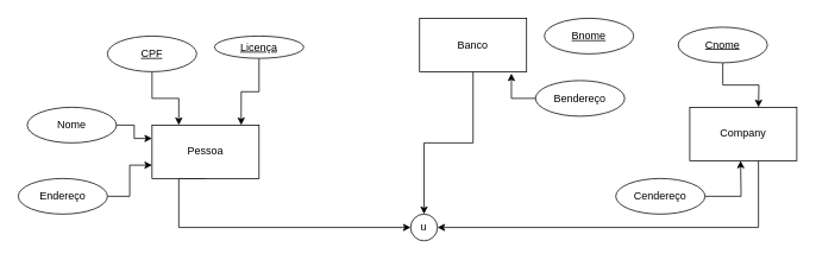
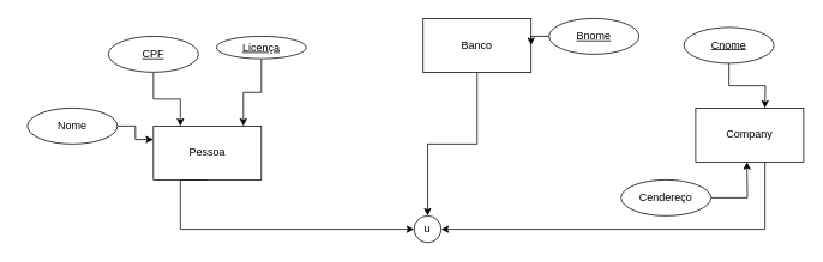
  <mxCell id="0" />
  <mxCell id="1" parent="0" />
  <mxCell id="2" style="edgeStyle=orthogonalEdgeStyle;rounded=0;orthogonalLoop=1;jettySize=auto;html=1;exitX=0.5;exitY=1;exitDx=0;exitDy=0;entryX=0;entryY=0.5;entryDx=0;entryDy=0;" edge="1" parent="1" source="3" target="8"><mxGeometry relative="1" as="geometry"><Array as="points"><mxPoint x="200" y="255" /></Array></mxGeometry></mxCell>
  <mxCell id="3" value="Pessoa" style="rounded=0;whiteSpace=wrap;html=1;" vertex="1" parent="1"><mxGeometry x="170" y="140" width="120" height="60" as="geometry" /></mxCell>
  <mxCell id="4" style="edgeStyle=orthogonalEdgeStyle;rounded=0;orthogonalLoop=1;jettySize=auto;html=1;exitX=0.5;exitY=1;exitDx=0;exitDy=0;entryX=0.5;entryY=0;entryDx=0;entryDy=0;" edge="1" parent="1" source="5" target="8"><mxGeometry relative="1" as="geometry" /></mxCell>
  <mxCell id="5" value="Banco" style="rounded=0;whiteSpace=wrap;html=1;" vertex="1" parent="1"><mxGeometry x="470" y="20" width="120" height="60" as="geometry" /></mxCell>
  <mxCell id="6" style="edgeStyle=orthogonalEdgeStyle;rounded=0;orthogonalLoop=1;jettySize=auto;html=1;entryX=1;entryY=0.5;entryDx=0;entryDy=0;exitX=0.5;exitY=1;exitDx=0;exitDy=0;" edge="1" parent="1" target="8"><mxGeometry relative="1" as="geometry"><mxPoint x="850" y="180" as="sourcePoint" /><Array as="points"><mxPoint x="850" y="255" /></Array></mxGeometry></mxCell>
  <mxCell id="7" value="Company" style="rounded=0;whiteSpace=wrap;html=1;" vertex="1" parent="1"><mxGeometry x="773" y="120" width="120" height="60" as="geometry" /></mxCell>
  <mxCell id="8" value="u" style="ellipse;whiteSpace=wrap;html=1;aspect=fixed;" vertex="1" parent="1"><mxGeometry x="460" y="240" width="30" height="30" as="geometry" /></mxCell>
  <mxCell id="9" style="edgeStyle=orthogonalEdgeStyle;rounded=0;orthogonalLoop=1;jettySize=auto;html=1;exitX=0.5;exitY=1;exitDx=0;exitDy=0;entryX=0.833;entryY=0;entryDx=0;entryDy=0;entryPerimeter=0;" edge="1" parent="1" source="10" target="3"><mxGeometry relative="1" as="geometry" /></mxCell>
  <mxCell id="10" value="Licença" style="ellipse;whiteSpace=wrap;html=1;align=center;fontStyle=4;" vertex="1" parent="1"><mxGeometry x="240" y="40" width="100" height="25" as="geometry" /></mxCell>
  <mxCell id="11" style="edgeStyle=orthogonalEdgeStyle;rounded=0;orthogonalLoop=1;jettySize=auto;html=1;exitX=0.5;exitY=1;exitDx=0;exitDy=0;entryX=0.25;entryY=0;entryDx=0;entryDy=0;" edge="1" parent="1" source="12" target="3"><mxGeometry relative="1" as="geometry" /></mxCell>
  <mxCell id="12" value="CPF" style="ellipse;whiteSpace=wrap;html=1;align=center;fontStyle=4;" vertex="1" parent="1"><mxGeometry x="120" y="40" width="100" height="40" as="geometry" /></mxCell>
- <mxCell id="13" style="edgeStyle=orthogonalEdgeStyle;rounded=0;orthogonalLoop=1;jettySize=auto;html=1;exitX=1;exitY=0.5;exitDx=0;exitDy=0;entryX=0;entryY=0.75;entryDx=0;entryDy=0;" edge="1" parent="1" source="14" target="3"><mxGeometry relative="1" as="geometry" /></mxCell>
- <mxCell id="14" value="Endereço&lt;br&gt;" style="ellipse;whiteSpace=wrap;html=1;align=center;" vertex="1" parent="1"><mxGeometry x="20" y="200" width="100" height="40" as="geometry" /></mxCell>
  <mxCell id="15" style="edgeStyle=orthogonalEdgeStyle;rounded=0;orthogonalLoop=1;jettySize=auto;html=1;exitX=1;exitY=0.5;exitDx=0;exitDy=0;entryX=0;entryY=0.25;entryDx=0;entryDy=0;" edge="1" parent="1" source="16" target="3"><mxGeometry relative="1" as="geometry" /></mxCell>
  <mxCell id="16" value="Nome" style="ellipse;whiteSpace=wrap;html=1;align=center;" vertex="1" parent="1"><mxGeometry x="30" y="120" width="100" height="40" as="geometry" /></mxCell>
+ <mxCell id="17" style="edgeStyle=orthogonalEdgeStyle;rounded=0;orthogonalLoop=1;jettySize=auto;html=1;exitX=0;exitY=0.5;exitDx=0;exitDy=0;" edge="1" parent="1" source="18" target="5"><mxGeometry relative="1" as="geometry" /></mxCell>
  <mxCell id="18" value="Bnome" style="ellipse;whiteSpace=wrap;html=1;align=center;fontStyle=4;" vertex="1" parent="1"><mxGeometry x="610" y="20" width="100" height="40" as="geometry" /></mxCell>
- <mxCell id="19" style="edgeStyle=orthogonalEdgeStyle;rounded=0;orthogonalLoop=1;jettySize=auto;html=1;exitX=0;exitY=0.5;exitDx=0;exitDy=0;entryX=0.858;entryY=1.033;entryDx=0;entryDy=0;entryPerimeter=0;" edge="1" parent="1" source="20" target="5"><mxGeometry relative="1" as="geometry" /></mxCell>
- <mxCell id="20" value="Bendereço" style="ellipse;whiteSpace=wrap;html=1;align=center;" vertex="1" parent="1"><mxGeometry x="600" y="90" width="100" height="40" as="geometry" /></mxCell>
  <mxCell id="21" style="edgeStyle=orthogonalEdgeStyle;rounded=0;orthogonalLoop=1;jettySize=auto;html=1;exitX=0.5;exitY=1;exitDx=0;exitDy=0;" edge="1" parent="1" source="22"><mxGeometry relative="1" as="geometry"><mxPoint x="850" y="120" as="targetPoint" /></mxGeometry></mxCell>
  <mxCell id="22" value="Cnome" style="ellipse;whiteSpace=wrap;html=1;align=center;fontStyle=4;" vertex="1" parent="1"><mxGeometry x="760" y="30" width="100" height="40" as="geometry" /></mxCell>
  <mxCell id="23" style="edgeStyle=orthogonalEdgeStyle;rounded=0;orthogonalLoop=1;jettySize=auto;html=1;exitX=1;exitY=0.5;exitDx=0;exitDy=0;entryX=0.333;entryY=1;entryDx=0;entryDy=0;entryPerimeter=0;" edge="1" parent="1" source="24"><mxGeometry relative="1" as="geometry"><mxPoint x="829.96" y="180" as="targetPoint" /></mxGeometry></mxCell>
  <mxCell id="24" value="Cendereço" style="ellipse;whiteSpace=wrap;html=1;align=center;" vertex="1" parent="1"><mxGeometry x="690" y="200" width="100" height="40" as="geometry" /></mxCell>
